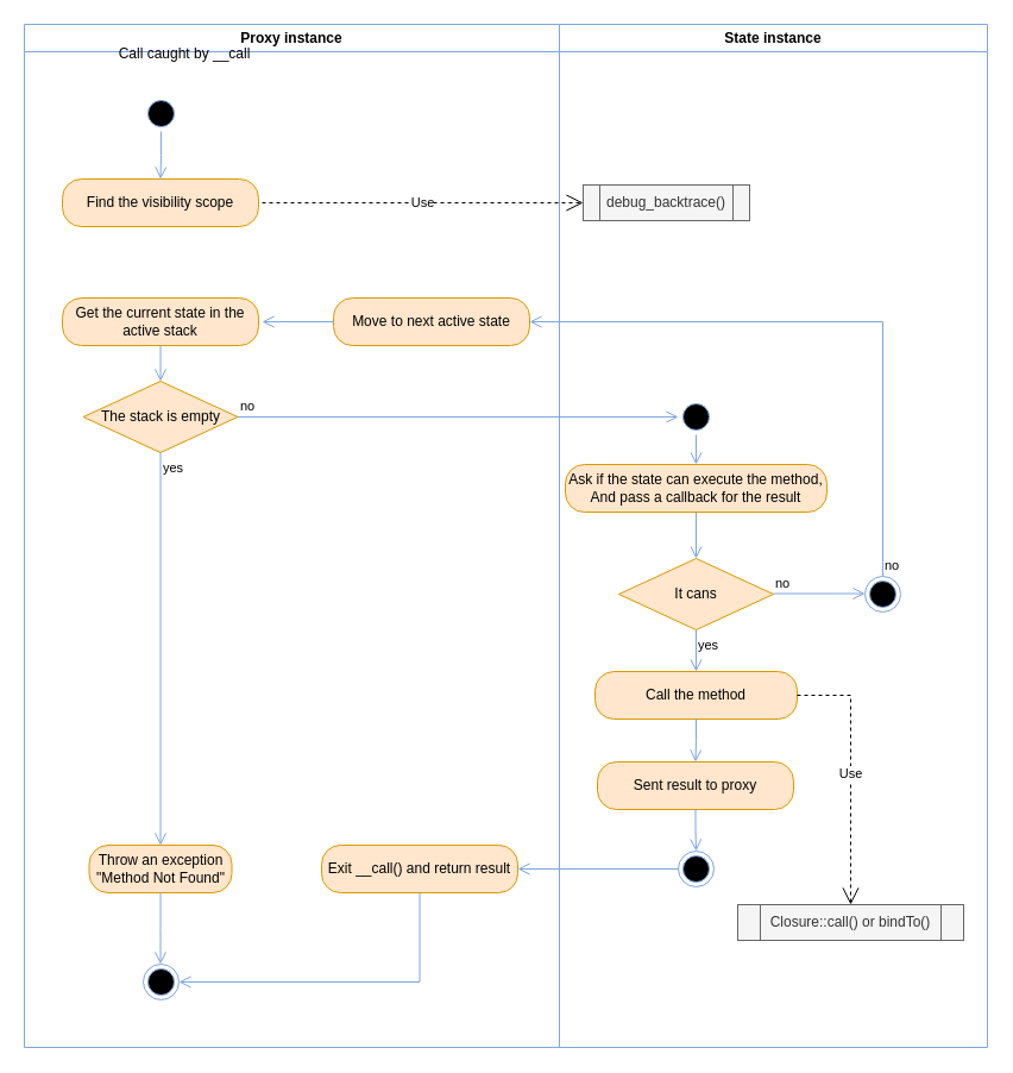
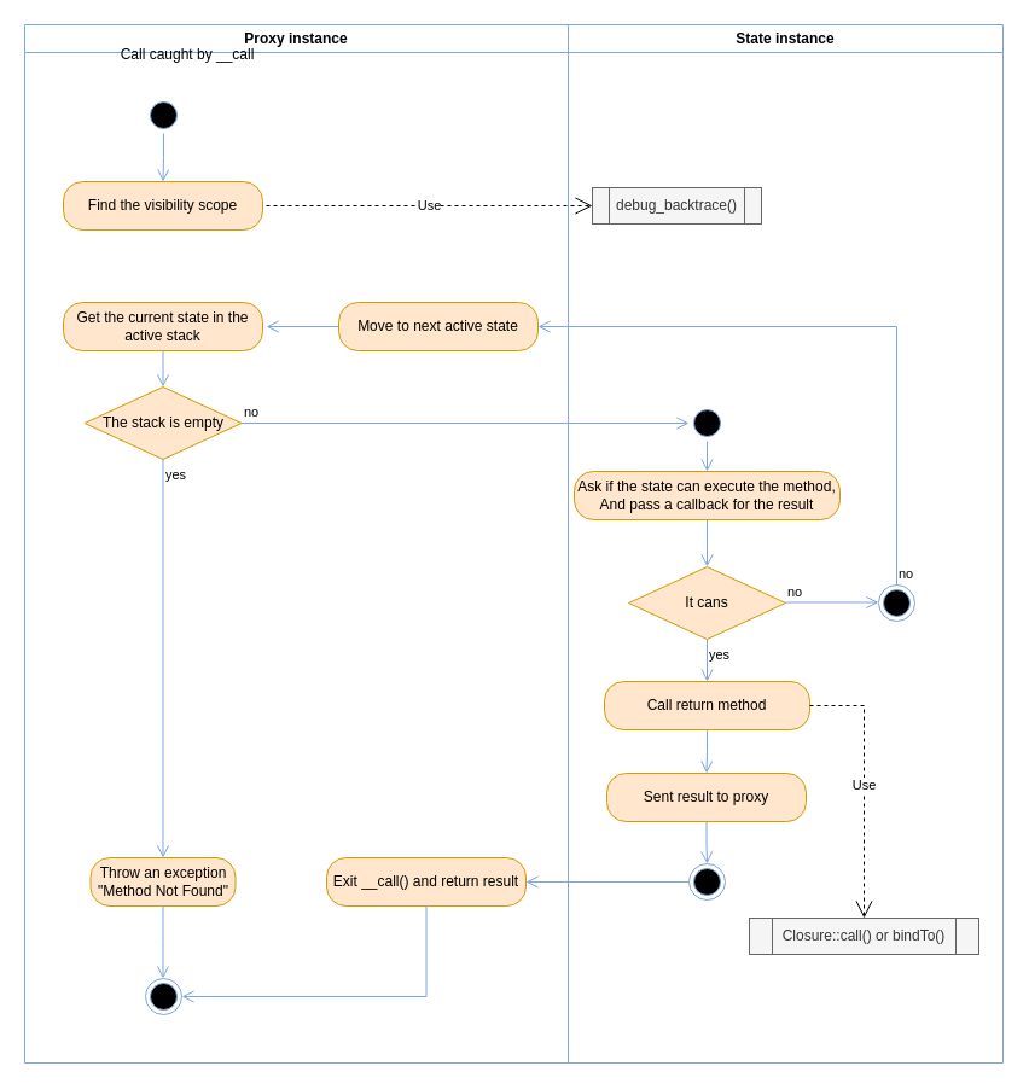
  <mxCell id="0" />
  <mxCell id="1" parent="0" />
  <mxCell id="2" value="ff" style="ellipse;html=1;shape=startState;fillColor=#000000;strokeColor=#7EA6E0;" parent="1" vertex="1"><mxGeometry x="120" y="80" width="30" height="30" as="geometry" /></mxCell>
  <mxCell id="3" value="" style="edgeStyle=orthogonalEdgeStyle;html=1;verticalAlign=bottom;endArrow=open;endSize=8;strokeColor=#7EA6E0;rounded=0;entryX=0.5;entryY=0;entryDx=0;entryDy=0;" parent="1" source="2" target="4" edge="1"><mxGeometry relative="1" as="geometry"><mxPoint x="110" y="140" as="targetPoint" /></mxGeometry></mxCell>
  <mxCell id="4" value="Find the visibility scope" style="rounded=1;whiteSpace=wrap;html=1;arcSize=40;fillColor=#ffe6cc;strokeColor=#d79b00;" parent="1" vertex="1"><mxGeometry x="52" y="150" width="165" height="40" as="geometry" /></mxCell>
  <mxCell id="5" value="Use" style="endArrow=open;endSize=12;dashed=1;html=1;rounded=0;entryX=0;entryY=0.5;entryDx=0;entryDy=0;" parent="1" target="34" edge="1"><mxGeometry width="160" relative="1" as="geometry"><mxPoint x="220" y="170" as="sourcePoint" /><mxPoint x="250" y="260" as="targetPoint" /></mxGeometry></mxCell>
  <mxCell id="6" value="Get the current state in the active stack" style="rounded=1;whiteSpace=wrap;html=1;arcSize=40;fillColor=#ffe6cc;strokeColor=#d79b00;" parent="1" vertex="1"><mxGeometry x="52" y="250" width="165" height="40" as="geometry" /></mxCell>
  <mxCell id="7" value="The stack is empty" style="rhombus;whiteSpace=wrap;html=1;fillColor=#ffe6cc;strokeColor=#d79b00;" parent="1" vertex="1"><mxGeometry x="69.5" y="320" width="130" height="60" as="geometry" /></mxCell>
  <mxCell id="8" value="no" style="edgeStyle=orthogonalEdgeStyle;html=1;align=left;verticalAlign=bottom;endArrow=open;endSize=8;strokeColor=#7EA6E0;rounded=0;entryX=0;entryY=0.5;entryDx=0;entryDy=0;" parent="1" source="7" target="19" edge="1"><mxGeometry x="-1" relative="1" as="geometry"><mxPoint x="270" y="350" as="targetPoint" /></mxGeometry></mxCell>
  <mxCell id="9" value="yes" style="edgeStyle=orthogonalEdgeStyle;html=1;align=left;verticalAlign=top;endArrow=open;endSize=8;strokeColor=#7EA6E0;rounded=0;" parent="1" source="7" target="11" edge="1"><mxGeometry x="-1" relative="1" as="geometry"><mxPoint x="110" y="460" as="targetPoint" /></mxGeometry></mxCell>
  <mxCell id="10" value="" style="edgeStyle=orthogonalEdgeStyle;html=1;verticalAlign=bottom;endArrow=open;endSize=8;strokeColor=#7EA6E0;rounded=0;entryX=0.5;entryY=0;entryDx=0;entryDy=0;exitX=0.5;exitY=1;exitDx=0;exitDy=0;" parent="1" source="6" target="7" edge="1"><mxGeometry relative="1" as="geometry"><mxPoint x="144.5" y="260" as="targetPoint" /><mxPoint x="144.5" y="200" as="sourcePoint" /></mxGeometry></mxCell>
  <mxCell id="11" value="Throw an exception &quot;Method Not Found&quot;" style="rounded=1;whiteSpace=wrap;html=1;arcSize=40;fillColor=#ffe6cc;strokeColor=#d79b00;" parent="1" vertex="1"><mxGeometry x="74.5" y="710" width="120" height="40" as="geometry" /></mxCell>
  <mxCell id="12" value="" style="edgeStyle=orthogonalEdgeStyle;html=1;verticalAlign=bottom;endArrow=open;endSize=8;strokeColor=#7EA6E0;rounded=0;" parent="1" source="11" edge="1"><mxGeometry relative="1" as="geometry"><mxPoint x="134.5" y="810" as="targetPoint" /></mxGeometry></mxCell>
  <mxCell id="13" value="" style="ellipse;html=1;shape=endState;fillColor=#000000;strokeColor=#7EA6E0;" parent="1" vertex="1"><mxGeometry x="120" y="810" width="30" height="30" as="geometry" /></mxCell>
  <mxCell id="14" value="" style="edgeStyle=orthogonalEdgeStyle;html=1;verticalAlign=bottom;endArrow=open;endSize=8;strokeColor=#7EA6E0;rounded=0;entryX=0.5;entryY=0;entryDx=0;entryDy=0;" parent="1" source="38" target="15" edge="1"><mxGeometry relative="1" as="geometry"><mxPoint x="585" y="478" as="targetPoint" /></mxGeometry></mxCell>
  <mxCell id="15" value="It cans" style="rhombus;whiteSpace=wrap;html=1;fillColor=#ffe6cc;strokeColor=#d79b00;" parent="1" vertex="1"><mxGeometry x="520" y="469" width="130" height="60" as="geometry" /></mxCell>
  <mxCell id="16" value="no" style="edgeStyle=orthogonalEdgeStyle;html=1;align=left;verticalAlign=bottom;endArrow=open;endSize=8;strokeColor=#7EA6E0;rounded=0;" parent="1" target="17" edge="1"><mxGeometry x="-1" relative="1" as="geometry"><mxPoint x="760" y="499" as="targetPoint" /><mxPoint x="650" y="498.5" as="sourcePoint" /></mxGeometry></mxCell>
  <mxCell id="17" value="" style="ellipse;html=1;shape=endState;fillColor=#000000;strokeColor=#7EA6E0;" parent="1" vertex="1"><mxGeometry x="727" y="484" width="30" height="30" as="geometry" /></mxCell>
  <mxCell id="18" value="no" style="edgeStyle=orthogonalEdgeStyle;html=1;align=left;verticalAlign=bottom;endArrow=open;endSize=8;strokeColor=#7EA6E0;rounded=0;exitX=0.5;exitY=0;exitDx=0;exitDy=0;entryX=1;entryY=0.5;entryDx=0;entryDy=0;" parent="1" source="17" target="21" edge="1"><mxGeometry x="-1" relative="1" as="geometry"><mxPoint x="400" y="270" as="targetPoint" /><mxPoint x="209.5" y="360" as="sourcePoint" /></mxGeometry></mxCell>
  <mxCell id="19" value="ff" style="ellipse;html=1;shape=startState;fillColor=#000000;strokeColor=#7EA6E0;" parent="1" vertex="1"><mxGeometry x="570" y="335" width="30" height="30" as="geometry" /></mxCell>
  <mxCell id="20" value="" style="edgeStyle=orthogonalEdgeStyle;html=1;verticalAlign=bottom;endArrow=open;endSize=8;strokeColor=#7EA6E0;rounded=0;entryX=0.5;entryY=0;entryDx=0;entryDy=0;exitX=0.5;exitY=1;exitDx=0;exitDy=0;" parent="1" source="19" target="38" edge="1"><mxGeometry relative="1" as="geometry"><mxPoint x="579.5" y="240" as="targetPoint" /><mxPoint x="580" y="200" as="sourcePoint" /></mxGeometry></mxCell>
  <mxCell id="21" value="Move to next active state" style="rounded=1;whiteSpace=wrap;html=1;arcSize=40;fillColor=#ffe6cc;strokeColor=#d79b00;" parent="1" vertex="1"><mxGeometry x="280" y="250" width="165" height="40" as="geometry" /></mxCell>
  <mxCell id="22" value="" style="edgeStyle=orthogonalEdgeStyle;html=1;verticalAlign=bottom;endArrow=open;endSize=8;strokeColor=#7EA6E0;rounded=0;exitX=0;exitY=0.5;exitDx=0;exitDy=0;" parent="1" source="21" edge="1"><mxGeometry relative="1" as="geometry"><mxPoint x="220" y="270" as="targetPoint" /><mxPoint x="144.5" y="300" as="sourcePoint" /></mxGeometry></mxCell>
  <mxCell id="23" value="yes" style="edgeStyle=orthogonalEdgeStyle;html=1;align=left;verticalAlign=top;endArrow=open;endSize=8;strokeColor=#7EA6E0;rounded=0;exitX=0.5;exitY=1;exitDx=0;exitDy=0;entryX=0.5;entryY=0;entryDx=0;entryDy=0;" parent="1" source="15" target="24" edge="1"><mxGeometry x="-1" relative="1" as="geometry"><mxPoint x="585" y="609" as="targetPoint" /><mxPoint x="104.5" y="369" as="sourcePoint" /></mxGeometry></mxCell>
- <mxCell id="24" value="Call the method" style="rounded=1;whiteSpace=wrap;html=1;arcSize=40;fillColor=#ffe6cc;strokeColor=#d79b00;" parent="1" vertex="1"><mxGeometry x="500" y="564" width="170" height="40" as="geometry" /></mxCell>
+ <mxCell id="24" value="Call return method" style="rounded=1;whiteSpace=wrap;html=1;arcSize=40;fillColor=#ffe6cc;strokeColor=#d79b00;" parent="1" vertex="1"><mxGeometry x="500" y="564" width="170" height="40" as="geometry" /></mxCell>
  <mxCell id="25" value="Use" style="endArrow=open;endSize=12;dashed=1;html=1;rounded=0;exitX=1;exitY=0.5;exitDx=0;exitDy=0;entryX=0.5;entryY=0;entryDx=0;entryDy=0;" parent="1" source="24" target="37" edge="1"><mxGeometry width="160" relative="1" as="geometry"><mxPoint x="22" y="134" as="sourcePoint" /><mxPoint x="-70" y="134" as="targetPoint" /><Array as="points"><mxPoint x="715" y="584" /></Array></mxGeometry></mxCell>
  <mxCell id="26" value="Sent result to proxy" style="rounded=1;whiteSpace=wrap;html=1;arcSize=40;fillColor=#ffe6cc;strokeColor=#d79b00;" parent="1" vertex="1"><mxGeometry x="502" y="640" width="165" height="40" as="geometry" /></mxCell>
  <mxCell id="27" value="" style="edgeStyle=orthogonalEdgeStyle;html=1;verticalAlign=bottom;endArrow=open;endSize=8;strokeColor=#7EA6E0;rounded=0;entryX=0.5;entryY=0;entryDx=0;entryDy=0;exitX=0.5;exitY=1;exitDx=0;exitDy=0;" parent="1" source="24" target="26" edge="1"><mxGeometry relative="1" as="geometry"><mxPoint x="595" y="479" as="targetPoint" /><mxPoint x="600" y="470" as="sourcePoint" /></mxGeometry></mxCell>
  <mxCell id="28" value="Exit __call() and return result" style="rounded=1;whiteSpace=wrap;html=1;arcSize=40;fillColor=#ffe6cc;strokeColor=#d79b00;" parent="1" vertex="1"><mxGeometry x="270" y="710" width="165" height="40" as="geometry" /></mxCell>
  <mxCell id="29" value="" style="edgeStyle=orthogonalEdgeStyle;html=1;verticalAlign=bottom;endArrow=open;endSize=8;strokeColor=#7EA6E0;rounded=0;entryX=0.5;entryY=0;entryDx=0;entryDy=0;exitX=0.5;exitY=1;exitDx=0;exitDy=0;" parent="1" source="26" target="30" edge="1"><mxGeometry relative="1" as="geometry"><mxPoint x="594.5" y="650" as="targetPoint" /><mxPoint x="595" y="614" as="sourcePoint" /></mxGeometry></mxCell>
  <mxCell id="30" value="" style="ellipse;html=1;shape=endState;fillColor=#000000;strokeColor=#7EA6E0;" parent="1" vertex="1"><mxGeometry x="570" y="715" width="30" height="30" as="geometry" /></mxCell>
  <mxCell id="31" value="" style="edgeStyle=orthogonalEdgeStyle;html=1;verticalAlign=bottom;endArrow=open;endSize=8;strokeColor=#7EA6E0;rounded=0;entryX=1;entryY=0.5;entryDx=0;entryDy=0;exitX=0;exitY=0.5;exitDx=0;exitDy=0;" parent="1" source="30" target="28" edge="1"><mxGeometry relative="1" as="geometry"><mxPoint x="635" y="725" as="targetPoint" /><mxPoint x="634.5" y="690" as="sourcePoint" /></mxGeometry></mxCell>
  <mxCell id="32" value="" style="edgeStyle=orthogonalEdgeStyle;html=1;verticalAlign=bottom;endArrow=open;endSize=8;strokeColor=#7EA6E0;rounded=0;entryX=1;entryY=0.5;entryDx=0;entryDy=0;exitX=0.5;exitY=1;exitDx=0;exitDy=0;" parent="1" source="28" target="13" edge="1"><mxGeometry relative="1" as="geometry"><mxPoint x="645" y="735" as="targetPoint" /><mxPoint x="644.5" y="700" as="sourcePoint" /></mxGeometry></mxCell>
  <mxCell id="33" value="Proxy instance" style="swimlane;whiteSpace=wrap;html=1;strokeColor=#7EA6E0;" parent="1" vertex="1"><mxGeometry x="20" y="20" width="450" height="860" as="geometry" /></mxCell>
  <mxCell id="34" value="debug_backtrace()" style="shape=process;whiteSpace=wrap;html=1;backgroundOutline=1;fillColor=#f5f5f5;fontColor=#333333;strokeColor=#666666;" parent="33" vertex="1"><mxGeometry x="470" y="135" width="140" height="30" as="geometry" /></mxCell>
  <mxCell id="35" value="Call&amp;nbsp;&lt;span aria-describedby=&quot;tippy-19&quot; class=&quot;verupdated&quot;&gt;caught&lt;/span&gt;&amp;nbsp;by __call" style="text;html=1;strokeColor=none;fillColor=none;align=center;verticalAlign=middle;whiteSpace=wrap;rounded=0;" parent="33" vertex="1"><mxGeometry x="40" y="10" width="190" height="30" as="geometry" /></mxCell>
  <mxCell id="36" value="State instance" style="swimlane;whiteSpace=wrap;html=1;strokeColor=#7EA6E0;" parent="1" vertex="1"><mxGeometry x="470" y="20" width="360" height="860" as="geometry" /></mxCell>
  <mxCell id="37" value="Closure::call() or bindTo()" style="shape=process;whiteSpace=wrap;html=1;backgroundOutline=1;fillColor=#f5f5f5;fontColor=#333333;strokeColor=#666666;" parent="36" vertex="1"><mxGeometry x="150" y="740" width="190" height="30" as="geometry" /></mxCell>
  <mxCell id="38" value="Ask if the state can&amp;nbsp;execute the method,&lt;br&gt;And pass a callback for the result" style="rounded=1;whiteSpace=wrap;html=1;arcSize=40;fillColor=#ffe6cc;strokeColor=#d79b00;" parent="36" vertex="1"><mxGeometry x="5" y="370" width="220" height="40" as="geometry" /></mxCell>
